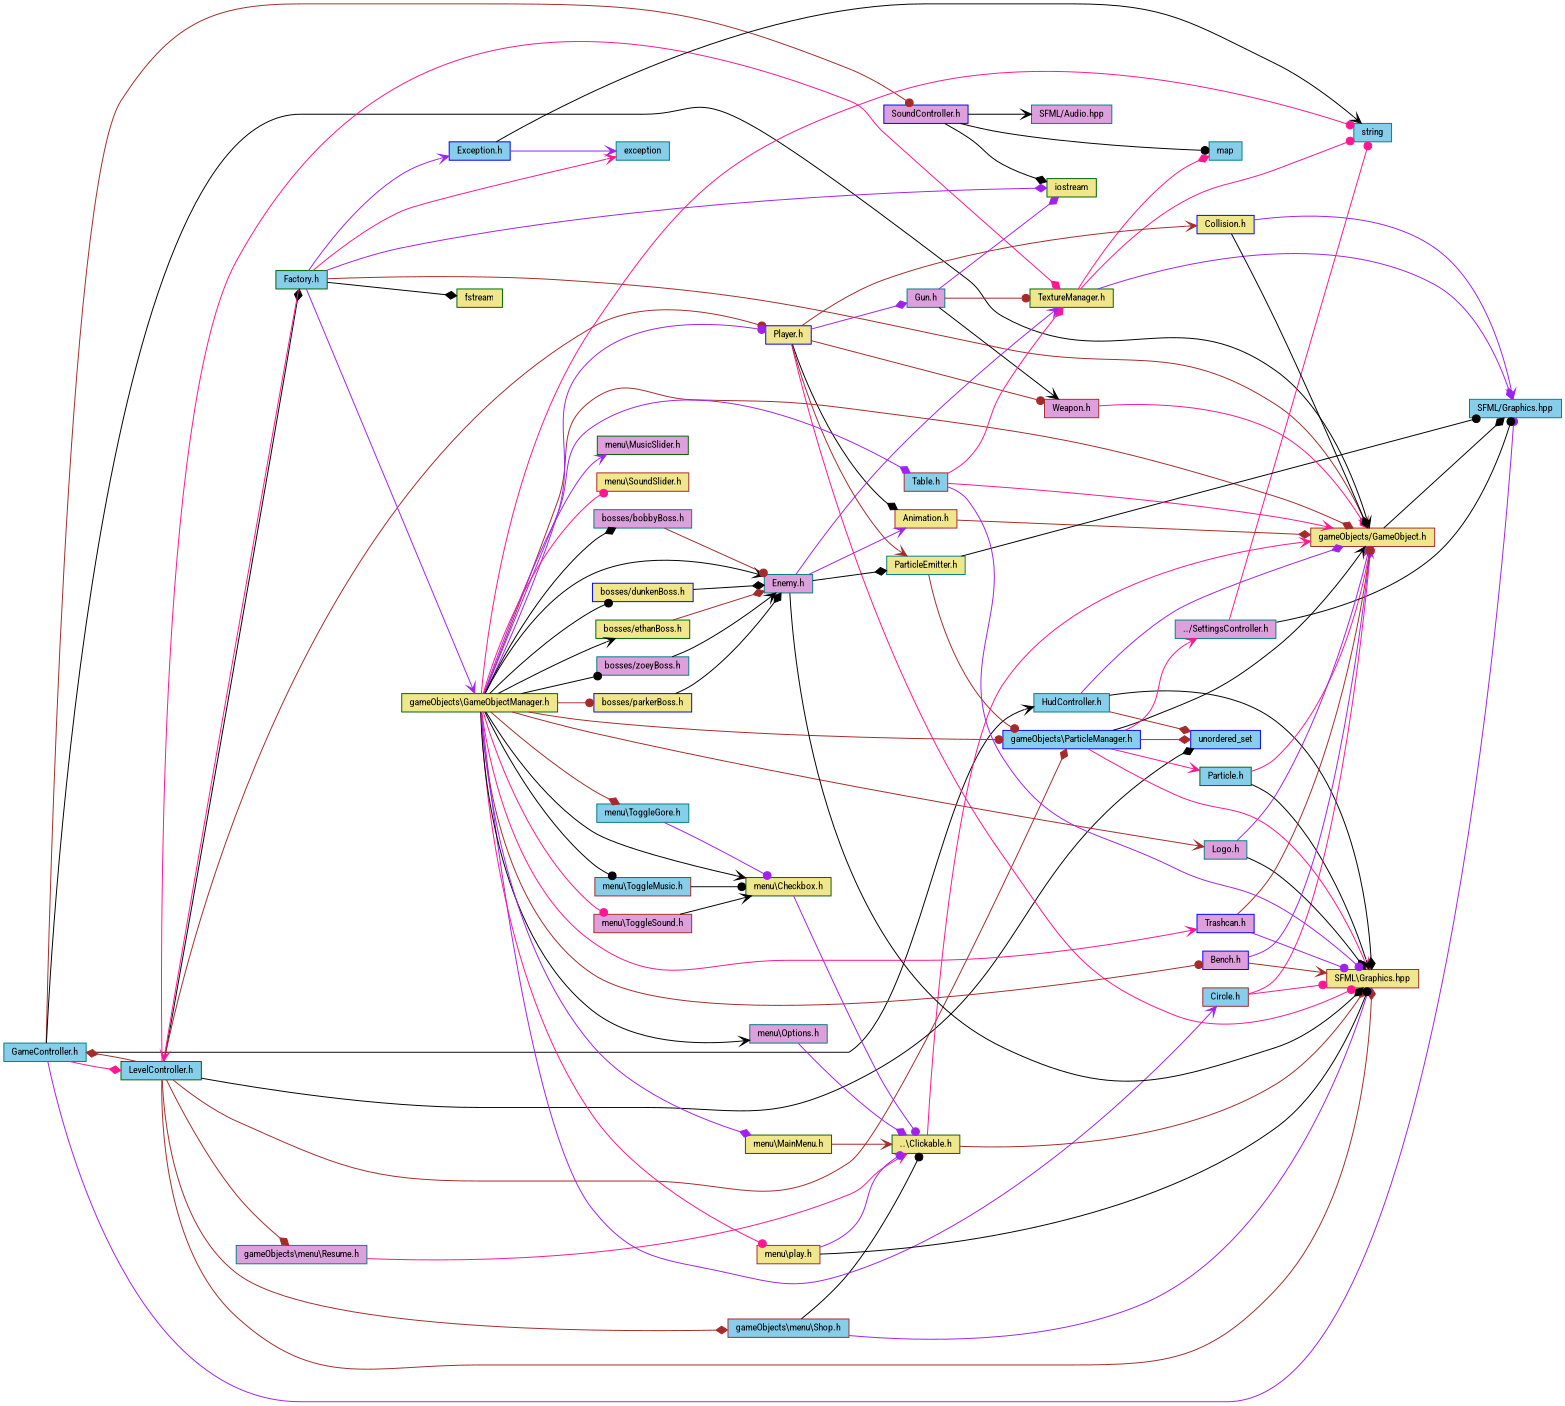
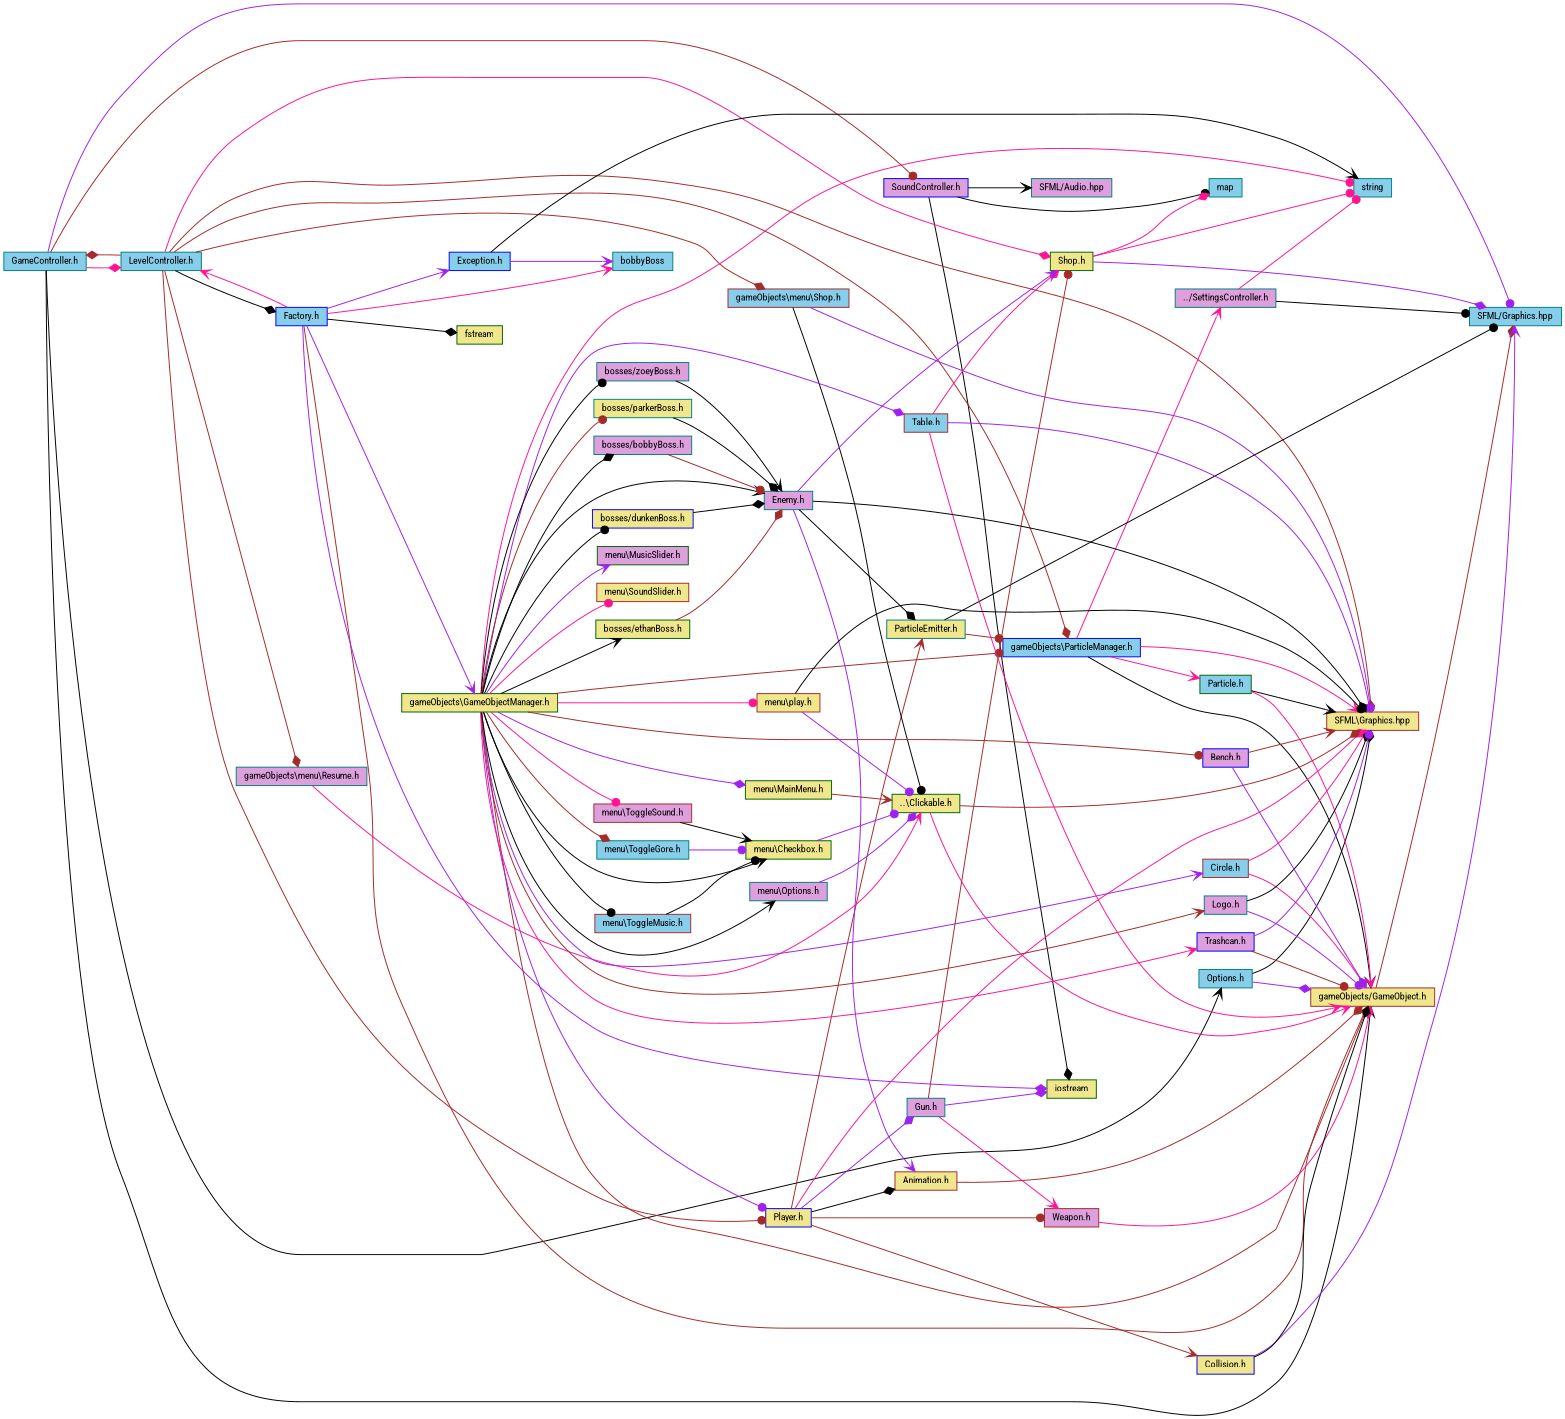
  digraph {
    fontname="Roboto Condensed"
    rankdir=LR
    node [color=teal fillcolor=khaki fontname="Roboto Condensed" fontsize=10 shape=record style=filled]
    edge [arrowhead=diamond color=black fontname="Roboto Condensed" fontsize=10 labelfontname=Helvetica labelfontsize=10 style=solid]
    n1 [fillcolor=skyblue fontcolor=black height=0.2 label="GameController.h" width=0.4]
    n2 [color=blue fillcolor=plum height=0.2 label="SoundController.h" width=0.4]
    n3 [fillcolor=skyblue height=0.2 label="SFML/Graphics.hpp" width=0.4]
    n4 [color=brown height=0.2 label="gameObjects/GameObject.h" width=0.4]
-   n5 [color=darkgreen fillcolor=skyblue height=0.2 label="LevelController.h" width=0.4]
-   n6 [fillcolor=skyblue height=0.2 label="HudController.h" width=0.4]
+   n5 [fillcolor=skyblue height=0.2 label="LevelController.h" width=0.4]
+   n6 [fillcolor=skyblue height=0.2 label="Options.h" width=0.4]
    n7 [fillcolor=plum height=0.2 label="SFML/Audio.hpp" width=0.4]
    n8 [color=darkgreen height=0.2 label=iostream width=0.4]
    n9 [fillcolor=skyblue height=0.2 label=map width=0.4]
-   n10 [color=darkgreen height=0.2 label="TextureManager.h" width=0.4]
+   n10 [color=darkgreen height=0.2 label="Shop.h" width=0.4]
    n11 [color=blue fillcolor=skyblue height=0.2 label="gameObjects\\ParticleManager.h" width=0.4]
    n12 [color=brown height=0.2 label="SFML\\Graphics.hpp" width=0.4]
-   n13 [color=blue fillcolor=skyblue height=0.2 label=unordered_set width=0.4]
-   n14 [color=darkgreen fillcolor=skyblue height=0.2 label="Factory.h" width=0.4]
+   n14 [color=blue fillcolor=skyblue height=0.2 label="Factory.h" width=0.4]
    n15 [color=blue height=0.2 label="Player.h" width=0.4]
    n16 [fillcolor=plum height=0.2 label="gameObjects\\menu\\Resume.h" width=0.4]
    n17 [color=brown fillcolor=skyblue height=0.2 label="gameObjects\\menu\\Shop.h" width=0.4]
    n18 [fillcolor=skyblue height=0.2 label=string width=0.4]
    n19 [color=darkgreen fillcolor=skyblue height=0.2 label="Particle.h" width=0.4]
    n20 [fillcolor=plum height=0.2 label="../SettingsController.h" width=0.4]
    n21 [color=darkgreen height=0.2 label="gameObjects\\GameObjectManager.h" width=0.4]
    n22 [color=blue fillcolor=skyblue height=0.2 label="Exception.h" width=0.4]
-   n23 [fillcolor=skyblue height=0.2 label=exception width=0.4]
+   n23 [fillcolor=skyblue height=0.2 label=bobbyBoss width=0.4]
    n24 [color=darkgreen height=0.2 label=fstream width=0.4]
    n25 [color=brown height=0.2 label="Animation.h" width=0.4]
    n26 [height=0.2 label="ParticleEmitter.h" width=0.4]
    n27 [color=brown fillcolor=plum height=0.2 label="Weapon.h" width=0.4]
    n28 [fillcolor=plum height=0.2 label="Gun.h" width=0.4]
    n29 [color=blue height=0.2 label="Collision.h" width=0.4]
    n30 [color=darkgreen height=0.2 label="..\\Clickable.h" width=0.4]
    n31 [color=brown fillcolor=skyblue height=0.2 label="Circle.h" width=0.4]
    n32 [fillcolor=plum height=0.2 label="Logo.h" width=0.4]
    n33 [color=brown fillcolor=skyblue height=0.2 label="Table.h" width=0.4]
    n34 [color=blue fillcolor=plum height=0.2 label="Bench.h" width=0.4]
    n35 [color=blue fillcolor=plum height=0.2 label="Trashcan.h" width=0.4]
    n36 [fillcolor=plum height=0.2 label="Enemy.h" width=0.4]
    n37 [color=brown height=0.2 label="menu\\play.h" width=0.4]
    n38 [fillcolor=plum height=0.2 label="menu\\Options.h" width=0.4]
    n39 [color=darkgreen height=0.2 label="menu\\MainMenu.h" width=0.4]
    n40 [color=darkgreen height=0.2 label="menu\\Checkbox.h" width=0.4]
    n41 [color=brown fillcolor=skyblue height=0.2 label="menu\\ToggleMusic.h" width=0.4]
    n42 [color=brown fillcolor=plum height=0.2 label="menu\\ToggleSound.h" width=0.4]
    n43 [fillcolor=skyblue height=0.2 label="menu\\ToggleGore.h" width=0.4]
    n44 [color=darkgreen fillcolor=plum height=0.2 label="menu\\MusicSlider.h" width=0.4]
    n45 [color=brown height=0.2 label="menu\\SoundSlider.h" width=0.4]
    n46 [color=blue height=0.2 label="bosses/dunkenBoss.h" width=0.4]
    n47 [color=darkgreen height=0.2 label="bosses/ethanBoss.h" width=0.4]
    n48 [fillcolor=plum height=0.2 label="bosses/zoeyBoss.h" width=0.4]
-   n49 [color=blue height=0.2 label="bosses/parkerBoss.h" width=0.4]
+   n49 [height=0.2 label="bosses/parkerBoss.h" width=0.4]
    n50 [fillcolor=plum height=0.2 label="bosses/bobbyBoss.h" width=0.4]
    n1 -> n2 [arrowhead=dot color=brown]
    n1 -> n3 [arrowhead=dot color=purple]
    n1 -> n4 [arrowhead=vee]
    n1 -> n5 [color=deeppink]
    n1 -> n6 [arrowhead=vee]
    n2 -> n7 [arrowhead=vee]
    n2 -> n8
    n2 -> n9 [arrowhead=dot]
-   n4 -> n3
+   n4 -> n3 [color=brown]
    n5 -> n1 [color=brown]
    n5 -> n10 [color=deeppink]
    n5 -> n11 [color=brown]
    n5 -> n12 [color=brown]
-   n5 -> n13
    n5 -> n14
    n5 -> n15 [arrowhead=dot color=brown]
    n5 -> n16 [color=brown]
    n5 -> n17 [color=brown]
    n6 -> n4 [color=purple]
    n6 -> n12
-   n6 -> n13 [color=brown]
    n10 -> n3 [color=purple]
    n10 -> n9 [color=deeppink]
    n10 -> n18 [arrowhead=dot color=deeppink]
    n11 -> n4 [arrowhead=vee]
    n11 -> n12 [arrowhead=vee color=deeppink]
-   n11 -> n13 [color=brown]
    n11 -> n19 [arrowhead=vee color=deeppink]
    n11 -> n20 [arrowhead=vee color=deeppink]
    n14 -> n4 [arrowhead=vee color=brown]
    n14 -> n5 [arrowhead=vee color=deeppink]
    n14 -> n8 [color=purple]
    n14 -> n21 [arrowhead=vee color=purple]
    n14 -> n22 [arrowhead=vee color=purple]
    n14 -> n23 [arrowhead=vee color=deeppink]
    n14 -> n24
    n15 -> n12 [arrowhead=dot color=deeppink]
    n15 -> n25
    n15 -> n26 [arrowhead=vee color=brown]
    n15 -> n27 [arrowhead=dot color=brown]
    n15 -> n28 [color=purple]
    n15 -> n29 [arrowhead=vee color=brown]
    n16 -> n30 [arrowhead=vee color=deeppink]
    n17 -> n12 [arrowhead=dot color=purple]
    n17 -> n30 [arrowhead=dot]
    n19 -> n4 [arrowhead=vee color=deeppink]
    n19 -> n12 [arrowhead=vee]
    n20 -> n3 [arrowhead=dot]
    n20 -> n18 [arrowhead=dot color=deeppink]
    n21 -> n4 [color=brown]
    n21 -> n11 [arrowhead=dot color=brown]
    n21 -> n15 [arrowhead=dot color=purple]
    n21 -> n18 [arrowhead=dot color=deeppink]
    n21 -> n31 [arrowhead=vee color=purple]
    n21 -> n32 [arrowhead=vee color=brown]
    n21 -> n33 [color=purple]
    n21 -> n34 [arrowhead=dot color=brown]
    n21 -> n35 [arrowhead=vee color=deeppink]
    n21 -> n36 [arrowhead=vee]
    n21 -> n37 [arrowhead=dot color=deeppink]
    n21 -> n38 [arrowhead=vee]
    n21 -> n39 [color=purple]
    n21 -> n40 [arrowhead=vee]
    n21 -> n41 [arrowhead=dot]
    n21 -> n42 [arrowhead=dot color=deeppink]
    n21 -> n43 [color=brown]
    n21 -> n44 [arrowhead=vee color=purple]
    n21 -> n45 [arrowhead=dot color=deeppink]
    n21 -> n46 [arrowhead=dot]
    n21 -> n47 [arrowhead=vee]
    n21 -> n48 [arrowhead=dot]
    n21 -> n49 [arrowhead=dot color=brown]
    n21 -> n50
    n22 -> n18 [arrowhead=vee]
    n22 -> n23 [arrowhead=vee color=purple]
    n25 -> n4 [color=brown]
    n26 -> n3 [arrowhead=dot]
    n26 -> n11 [arrowhead=dot color=brown]
    n27 -> n4 [color=deeppink]
    n28 -> n8 [color=purple]
    n28 -> n10 [arrowhead=dot color=brown]
-   n28 -> n27 [arrowhead=vee]
+   n28 -> n27 [arrowhead=vee color=deeppink]
    n29 -> n3 [arrowhead=vee color=purple]
    n29 -> n4
    n30 -> n4 [arrowhead=vee color=deeppink]
    n30 -> n12 [color=brown]
-   n31 -> n4 [arrowhead=dot color=deeppink]
+   n31 -> n4 [color=deeppink]
    n31 -> n12 [arrowhead=dot color=deeppink]
    n32 -> n4 [arrowhead=dot color=purple]
    n32 -> n12
    n33 -> n4 [arrowhead=vee color=deeppink]
    n33 -> n10 [color=deeppink]
    n33 -> n12 [arrowhead=dot color=purple]
    n34 -> n4 [color=purple]
    n34 -> n12 [arrowhead=vee color=brown]
    n35 -> n4 [arrowhead=dot color=brown]
    n35 -> n12 [arrowhead=dot color=purple]
    n36 -> n10 [arrowhead=vee color=purple]
    n36 -> n12
    n36 -> n25 [arrowhead=vee color=purple]
    n36 -> n26
    n37 -> n12 [arrowhead=dot]
    n37 -> n30 [arrowhead=dot color=purple]
    n38 -> n30 [color=purple]
    n39 -> n30 [arrowhead=vee color=brown]
    n40 -> n30 [arrowhead=dot color=purple]
    n41 -> n40 [arrowhead=dot]
    n42 -> n40 [arrowhead=vee]
    n43 -> n40 [arrowhead=dot color=purple]
    n46 -> n36
    n47 -> n36 [color=brown]
    n48 -> n36 [arrowhead=vee]
    n49 -> n36
    n50 -> n36 [arrowhead=dot color=brown]
  }
